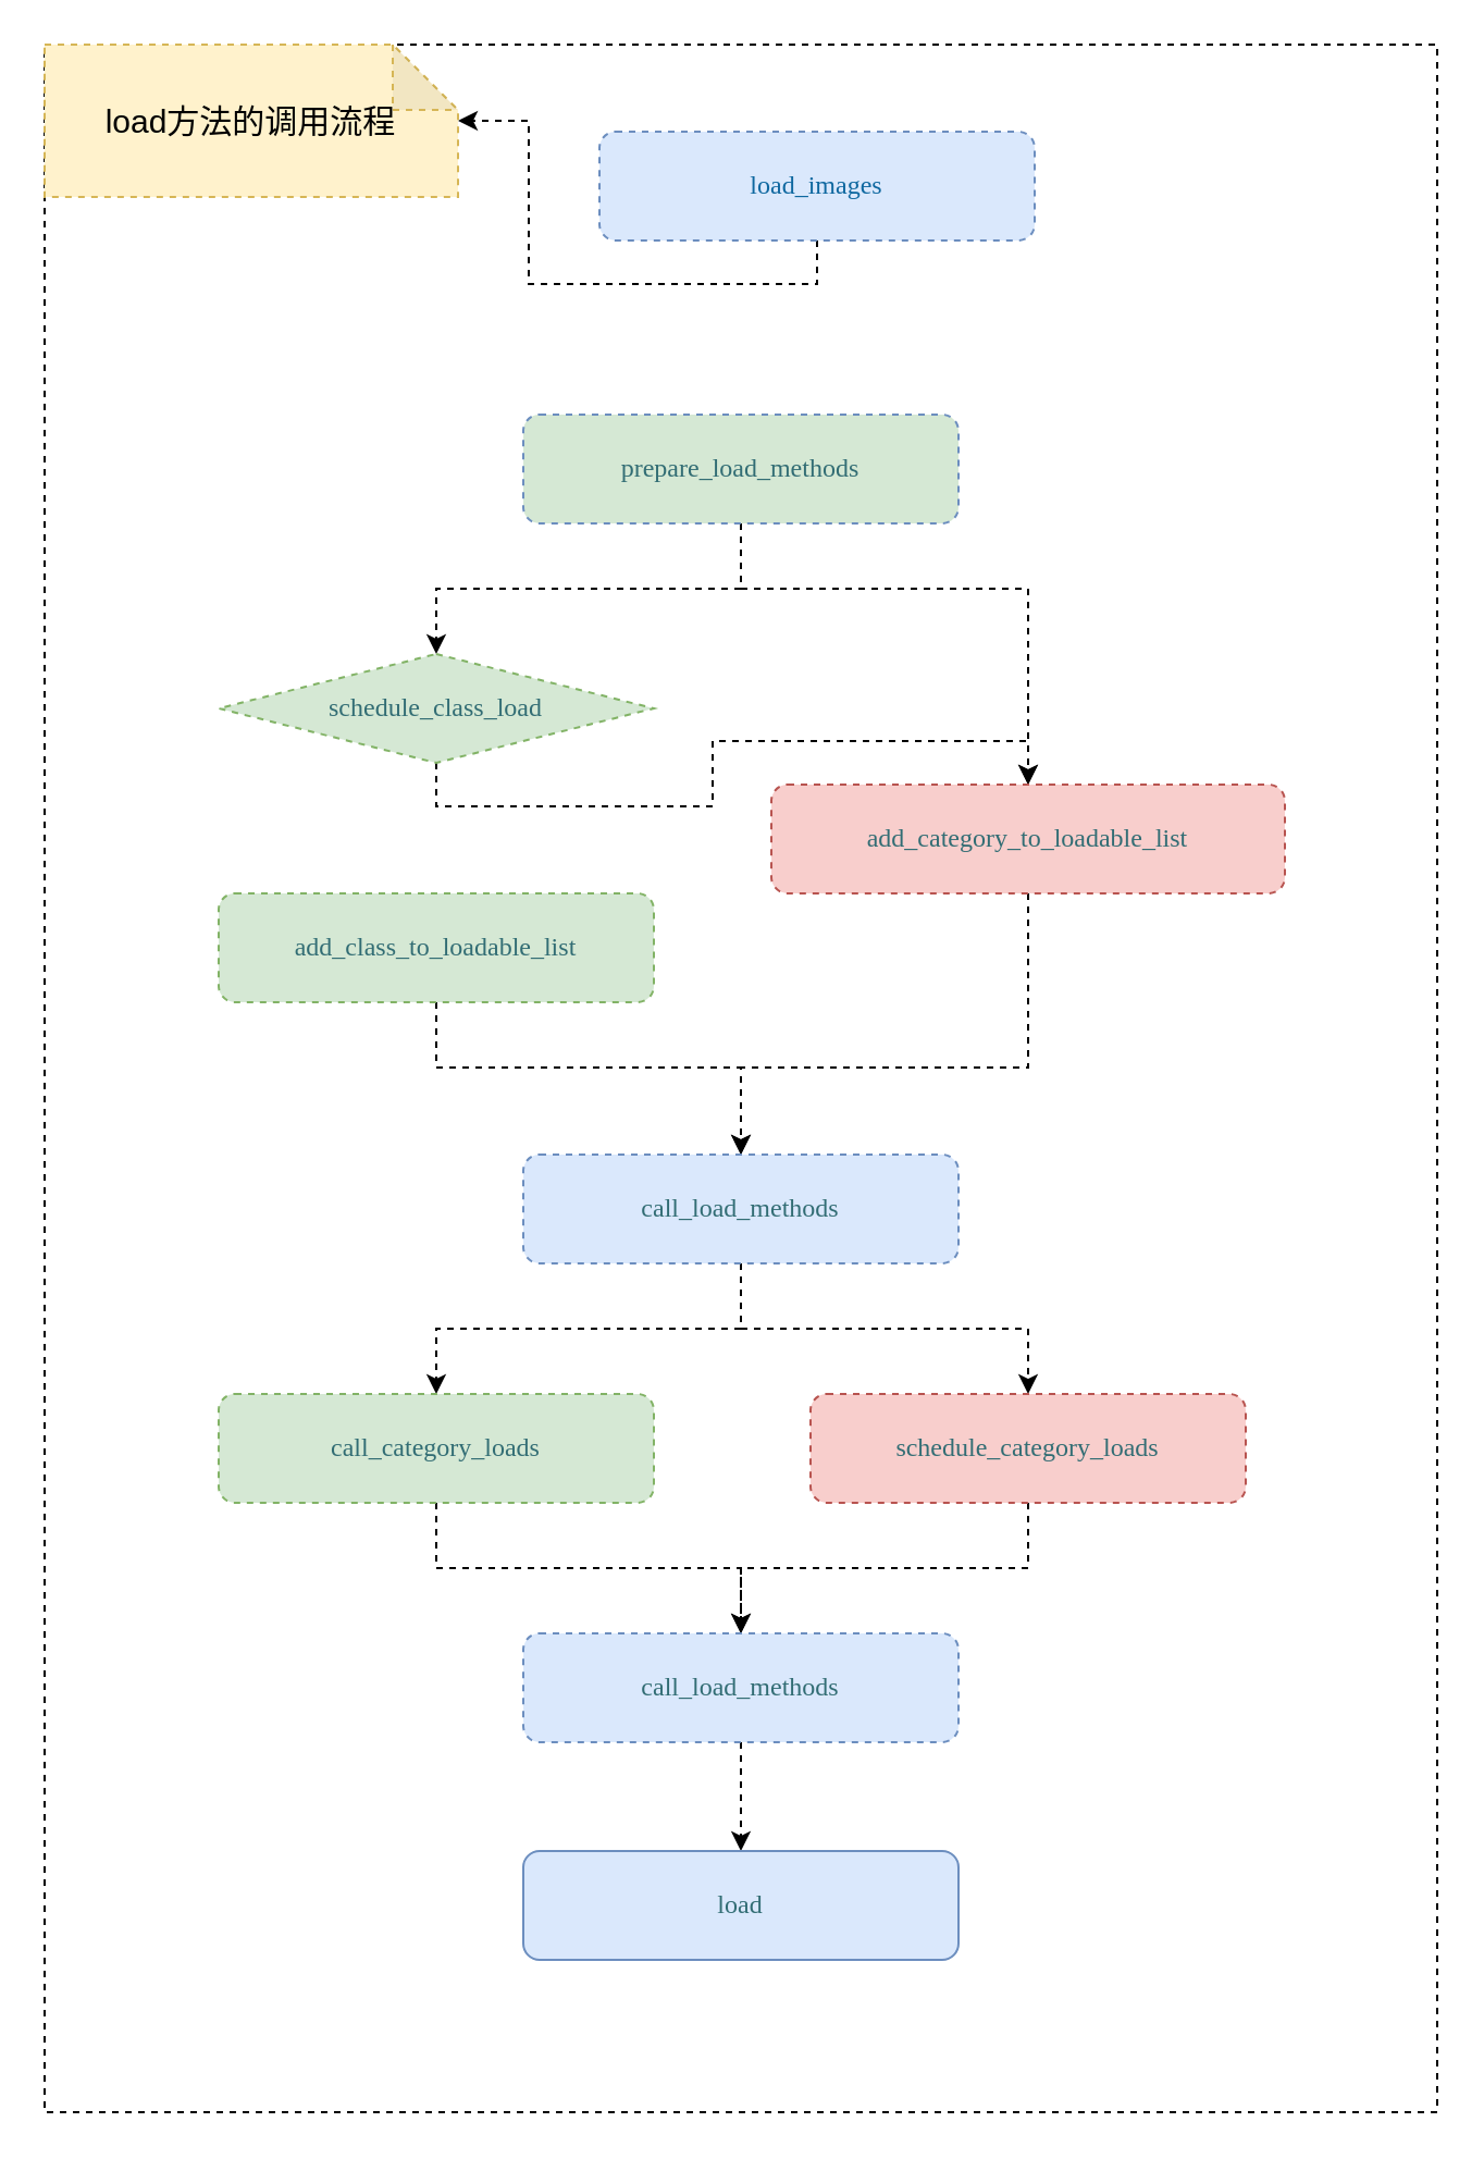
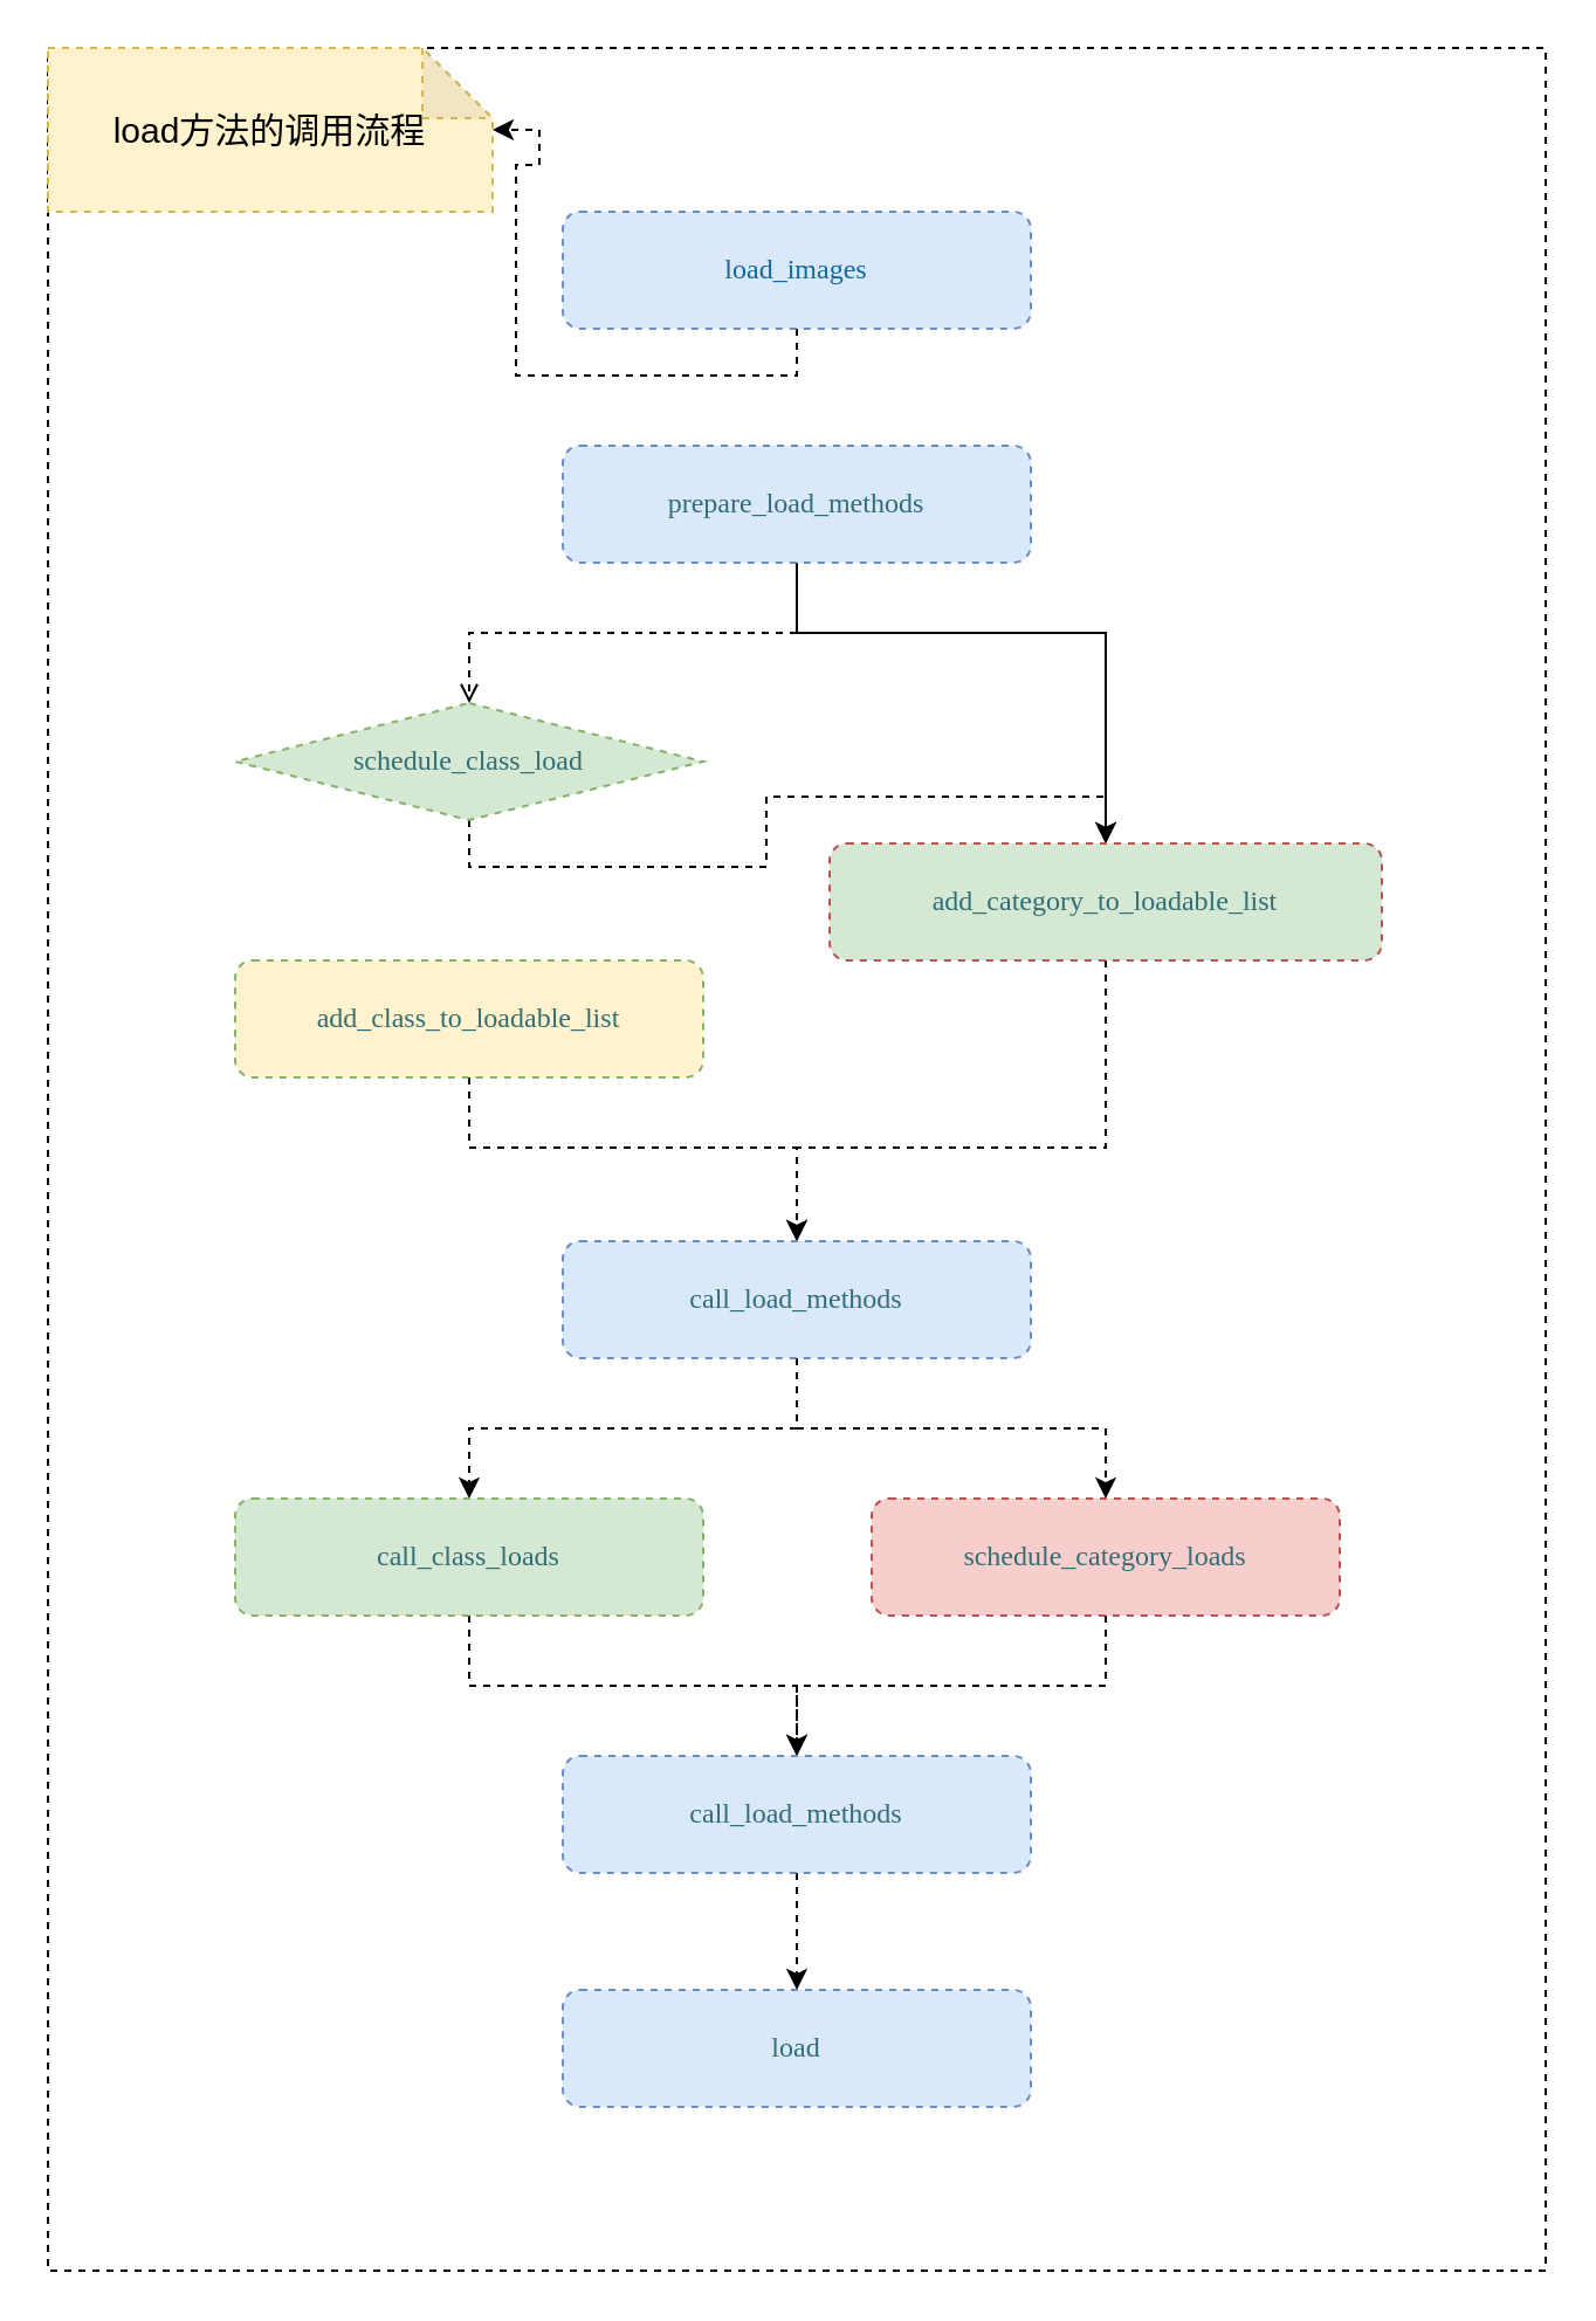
  <mxCell id="0" />
  <mxCell id="1" parent="0" />
  <mxCell id="2" value="" style="rounded=0;whiteSpace=wrap;html=1;dashed=1;" vertex="1" parent="1"><mxGeometry x="20" y="20" width="640" height="950" as="geometry" /></mxCell>
  <mxCell id="3" style="edgeStyle=orthogonalEdgeStyle;rounded=0;orthogonalLoop=1;jettySize=auto;html=1;exitX=0.5;exitY=1;exitDx=0;exitDy=0;dashed=1;" edge="1" parent="1" source="4" target="24"><mxGeometry relative="1" as="geometry" /></mxCell>
- <mxCell id="4" value="&lt;p style=&quot;margin: 0px; font-stretch: normal; line-height: normal; font-family: menlo; color: rgb(15, 104, 160);&quot;&gt;load_images&lt;/p&gt;" style="rounded=1;whiteSpace=wrap;html=1;dashed=1;fillColor=#dae8fc;strokeColor=#6c8ebf;" vertex="1" parent="1"><mxGeometry x="275" y="60" width="200" height="50" as="geometry" /></mxCell>
- <mxCell id="5" style="edgeStyle=orthogonalEdgeStyle;rounded=0;orthogonalLoop=1;jettySize=auto;html=1;exitX=0.5;exitY=1;exitDx=0;exitDy=0;entryX=0.5;entryY=0;entryDx=0;entryDy=0;dashed=1;" edge="1" parent="1" source="7" target="9"><mxGeometry relative="1" as="geometry"><Array as="points"><mxPoint x="340" y="270" /><mxPoint x="200" y="270" /></Array></mxGeometry></mxCell>
- <mxCell id="6" style="edgeStyle=orthogonalEdgeStyle;rounded=0;orthogonalLoop=1;jettySize=auto;html=1;exitX=0.5;exitY=1;exitDx=0;exitDy=0;entryX=0.5;entryY=0;entryDx=0;entryDy=0;dashed=1;" edge="1" parent="1" source="7" target="11"><mxGeometry relative="1" as="geometry"><Array as="points"><mxPoint x="340" y="270" /><mxPoint x="472" y="270" /></Array></mxGeometry></mxCell>
- <mxCell id="7" value="&lt;p style=&quot;margin: 0px; font-stretch: normal; line-height: normal; font-family: menlo; color: rgb(50, 109, 116);&quot;&gt;prepare_load_methods&lt;/p&gt;" style="rounded=1;whiteSpace=wrap;html=1;dashed=1;fillColor=#d5e8d4;strokeColor=#6c8ebf;" vertex="1" parent="1"><mxGeometry x="240" y="190" width="200" height="50" as="geometry" /></mxCell>
+ <mxCell id="4" value="&lt;p style=&quot;margin: 0px; font-stretch: normal; line-height: normal; font-family: menlo; color: rgb(15, 104, 160);&quot;&gt;load_images&lt;/p&gt;" style="rounded=1;whiteSpace=wrap;html=1;dashed=1;fillColor=#dae8fc;strokeColor=#6c8ebf;" vertex="1" parent="1"><mxGeometry x="240" y="90" width="200" height="50" as="geometry" /></mxCell>
+ <mxCell id="5" style="edgeStyle=orthogonalEdgeStyle;rounded=0;orthogonalLoop=1;jettySize=auto;html=1;exitX=0.5;exitY=1;exitDx=0;exitDy=0;entryX=0.5;entryY=0;entryDx=0;entryDy=0;dashed=1;endArrow=open;" edge="1" parent="1" source="7" target="9"><mxGeometry relative="1" as="geometry"><Array as="points"><mxPoint x="340" y="270" /><mxPoint x="200" y="270" /></Array></mxGeometry></mxCell>
+ <mxCell id="6" style="edgeStyle=orthogonalEdgeStyle;rounded=0;orthogonalLoop=1;jettySize=auto;html=1;exitX=0.5;exitY=1;exitDx=0;exitDy=0;entryX=0.5;entryY=0;entryDx=0;entryDy=0;dashed=0;" edge="1" parent="1" source="7" target="11"><mxGeometry relative="1" as="geometry"><Array as="points"><mxPoint x="340" y="270" /><mxPoint x="472" y="270" /></Array></mxGeometry></mxCell>
+ <mxCell id="7" value="&lt;p style=&quot;margin: 0px; font-stretch: normal; line-height: normal; font-family: menlo; color: rgb(50, 109, 116);&quot;&gt;prepare_load_methods&lt;/p&gt;" style="rounded=1;whiteSpace=wrap;html=1;dashed=1;fillColor=#dae8fc;strokeColor=#6c8ebf;" vertex="1" parent="1"><mxGeometry x="240" y="190" width="200" height="50" as="geometry" /></mxCell>
  <mxCell id="8" style="edgeStyle=orthogonalEdgeStyle;rounded=0;orthogonalLoop=1;jettySize=auto;html=1;exitX=0.5;exitY=1;exitDx=0;exitDy=0;dashed=1;" edge="1" parent="1" source="9" target="11"><mxGeometry relative="1" as="geometry" /></mxCell>
  <mxCell id="9" value="&lt;p style=&quot;margin: 0px; font-stretch: normal; line-height: normal; font-family: menlo; color: rgb(50, 109, 116);&quot;&gt;schedule_class_load&lt;/p&gt;" style="rhombus;whiteSpace=wrap;html=1;dashed=1;fillColor=#d5e8d4;strokeColor=#82b366;" vertex="1" parent="1"><mxGeometry x="100" y="300" width="200" height="50" as="geometry" /></mxCell>
  <mxCell id="10" style="edgeStyle=orthogonalEdgeStyle;rounded=0;orthogonalLoop=1;jettySize=auto;html=1;exitX=0.5;exitY=1;exitDx=0;exitDy=0;entryX=0.5;entryY=0;entryDx=0;entryDy=0;dashed=1;" edge="1" parent="1" source="11" target="16"><mxGeometry relative="1" as="geometry"><Array as="points"><mxPoint x="472" y="490" /><mxPoint x="340" y="490" /></Array></mxGeometry></mxCell>
- <mxCell id="11" value="&lt;p style=&quot;margin: 0px; font-stretch: normal; line-height: normal; font-family: menlo; color: rgb(50, 109, 116);&quot;&gt;add_category_to_loadable_list&lt;/p&gt;" style="rounded=1;whiteSpace=wrap;html=1;dashed=1;fillColor=#f8cecc;strokeColor=#b85450;" vertex="1" parent="1"><mxGeometry x="354" y="360" width="236" height="50" as="geometry" /></mxCell>
+ <mxCell id="11" value="&lt;p style=&quot;margin: 0px; font-stretch: normal; line-height: normal; font-family: menlo; color: rgb(50, 109, 116);&quot;&gt;add_category_to_loadable_list&lt;/p&gt;" style="rounded=1;whiteSpace=wrap;html=1;dashed=1;fillColor=#d5e8d4;strokeColor=#b85450;" vertex="1" parent="1"><mxGeometry x="354" y="360" width="236" height="50" as="geometry" /></mxCell>
  <mxCell id="12" style="edgeStyle=orthogonalEdgeStyle;rounded=0;orthogonalLoop=1;jettySize=auto;html=1;exitX=0.5;exitY=1;exitDx=0;exitDy=0;entryX=0.5;entryY=0;entryDx=0;entryDy=0;dashed=1;" edge="1" parent="1" source="13" target="16"><mxGeometry relative="1" as="geometry"><Array as="points"><mxPoint x="200" y="490" /><mxPoint x="340" y="490" /></Array></mxGeometry></mxCell>
- <mxCell id="13" value="&lt;p style=&quot;margin: 0px; font-stretch: normal; line-height: normal; font-family: menlo; color: rgb(50, 109, 116);&quot;&gt;add_class_to_loadable_list&lt;/p&gt;" style="rounded=1;whiteSpace=wrap;html=1;dashed=1;fillColor=#d5e8d4;strokeColor=#82b366;" vertex="1" parent="1"><mxGeometry x="100" y="410" width="200" height="50" as="geometry" /></mxCell>
+ <mxCell id="13" value="&lt;p style=&quot;margin: 0px; font-stretch: normal; line-height: normal; font-family: menlo; color: rgb(50, 109, 116);&quot;&gt;add_class_to_loadable_list&lt;/p&gt;" style="rounded=1;whiteSpace=wrap;html=1;dashed=1;fillColor=#fff2cc;strokeColor=#82b366;" vertex="1" parent="1"><mxGeometry x="100" y="410" width="200" height="50" as="geometry" /></mxCell>
  <mxCell id="14" style="edgeStyle=orthogonalEdgeStyle;rounded=0;orthogonalLoop=1;jettySize=auto;html=1;exitX=0.5;exitY=1;exitDx=0;exitDy=0;entryX=0.5;entryY=0;entryDx=0;entryDy=0;dashed=1;" edge="1" parent="1" source="16" target="18"><mxGeometry relative="1" as="geometry" /></mxCell>
  <mxCell id="15" style="edgeStyle=orthogonalEdgeStyle;rounded=0;orthogonalLoop=1;jettySize=auto;html=1;exitX=0.5;exitY=1;exitDx=0;exitDy=0;entryX=0.5;entryY=0;entryDx=0;entryDy=0;dashed=1;" edge="1" parent="1" source="16" target="20"><mxGeometry relative="1" as="geometry" /></mxCell>
  <mxCell id="16" value="&lt;p style=&quot;margin: 0px; font-stretch: normal; line-height: normal; font-family: menlo; color: rgb(50, 109, 116);&quot;&gt;call_load_methods&lt;/p&gt;" style="rounded=1;whiteSpace=wrap;html=1;dashed=1;fillColor=#dae8fc;strokeColor=#6c8ebf;" vertex="1" parent="1"><mxGeometry x="240" y="530" width="200" height="50" as="geometry" /></mxCell>
  <mxCell id="17" style="edgeStyle=orthogonalEdgeStyle;rounded=0;orthogonalLoop=1;jettySize=auto;html=1;exitX=0.5;exitY=1;exitDx=0;exitDy=0;entryX=0.5;entryY=0;entryDx=0;entryDy=0;dashed=1;" edge="1" parent="1" source="18" target="22"><mxGeometry relative="1" as="geometry" /></mxCell>
- <mxCell id="18" value="&lt;p style=&quot;margin: 0px; font-stretch: normal; line-height: normal; font-family: menlo; color: rgb(50, 109, 116);&quot;&gt;call_category_loads&lt;/p&gt;" style="rounded=1;whiteSpace=wrap;html=1;dashed=1;fillColor=#d5e8d4;strokeColor=#82b366;" vertex="1" parent="1"><mxGeometry x="100" y="640" width="200" height="50" as="geometry" /></mxCell>
+ <mxCell id="18" value="&lt;p style=&quot;margin: 0px; font-stretch: normal; line-height: normal; font-family: menlo; color: rgb(50, 109, 116);&quot;&gt;call_class_loads&lt;/p&gt;" style="rounded=1;whiteSpace=wrap;html=1;dashed=1;fillColor=#d5e8d4;strokeColor=#82b366;" vertex="1" parent="1"><mxGeometry x="100" y="640" width="200" height="50" as="geometry" /></mxCell>
  <mxCell id="19" style="edgeStyle=orthogonalEdgeStyle;rounded=0;orthogonalLoop=1;jettySize=auto;html=1;exitX=0.5;exitY=1;exitDx=0;exitDy=0;entryX=0.5;entryY=0;entryDx=0;entryDy=0;dashed=1;" edge="1" parent="1" source="20" target="22"><mxGeometry relative="1" as="geometry" /></mxCell>
  <mxCell id="20" value="&lt;p style=&quot;margin: 0px; font-stretch: normal; line-height: normal; font-family: menlo; color: rgb(50, 109, 116);&quot;&gt;schedule_category_loads&lt;/p&gt;" style="rounded=1;whiteSpace=wrap;html=1;dashed=1;fillColor=#f8cecc;strokeColor=#b85450;" vertex="1" parent="1"><mxGeometry x="372" y="640" width="200" height="50" as="geometry" /></mxCell>
  <mxCell id="21" style="edgeStyle=orthogonalEdgeStyle;rounded=0;orthogonalLoop=1;jettySize=auto;html=1;exitX=0.5;exitY=1;exitDx=0;exitDy=0;entryX=0.5;entryY=0;entryDx=0;entryDy=0;dashed=1;" edge="1" parent="1" source="22" target="23"><mxGeometry relative="1" as="geometry" /></mxCell>
  <mxCell id="22" value="&lt;p style=&quot;margin: 0px; font-stretch: normal; line-height: normal; font-family: menlo; color: rgb(50, 109, 116);&quot;&gt;call_load_methods&lt;/p&gt;" style="rounded=1;whiteSpace=wrap;html=1;dashed=1;fillColor=#dae8fc;strokeColor=#6c8ebf;" vertex="1" parent="1"><mxGeometry x="240" y="750" width="200" height="50" as="geometry" /></mxCell>
- <mxCell id="23" value="&lt;p style=&quot;margin: 0px; font-stretch: normal; line-height: normal; font-family: menlo; color: rgb(50, 109, 116);&quot;&gt;load&lt;/p&gt;" style="rounded=1;whiteSpace=wrap;html=1;dashed=0;fillColor=#dae8fc;strokeColor=#6c8ebf;" vertex="1" parent="1"><mxGeometry x="240" y="850" width="200" height="50" as="geometry" /></mxCell>
+ <mxCell id="23" value="&lt;p style=&quot;margin: 0px; font-stretch: normal; line-height: normal; font-family: menlo; color: rgb(50, 109, 116);&quot;&gt;load&lt;/p&gt;" style="rounded=1;whiteSpace=wrap;html=1;dashed=1;fillColor=#dae8fc;strokeColor=#6c8ebf;" vertex="1" parent="1"><mxGeometry x="240" y="850" width="200" height="50" as="geometry" /></mxCell>
  <mxCell id="24" value="load方法的调用流程" style="shape=note;whiteSpace=wrap;html=1;backgroundOutline=1;darkOpacity=0.05;dashed=1;fillColor=#fff2cc;strokeColor=#d6b656;fontSize=15;" vertex="1" parent="1"><mxGeometry x="20" y="20" width="190" height="70" as="geometry" /></mxCell>
